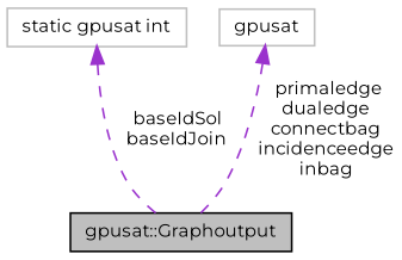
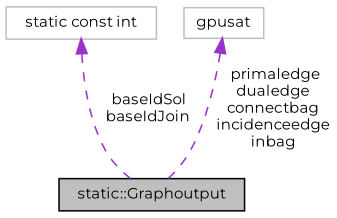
  digraph {
    fontname=Montserrat
    node [color=grey75 fillcolor=white fontname=Montserrat fontsize=10 shape=record style=filled]
    edge [color=darkorchid3 dir=back fontname=Montserrat fontsize=10 labelfontname=Helvetica labelfontsize=10 style=dashed]
-   n1 [color=black fillcolor=grey75 fontcolor=black height=0.2 label="gpusat::Graphoutput" width=0.4]
-   n2 [height=0.2 label="static gpusat int" width=0.4]
+   n1 [color=black fillcolor=grey75 fontcolor=black height=0.2 label="static::Graphoutput" width=0.4]
+   n2 [height=0.2 label="static const int" width=0.4]
    n3 [height=0.2 label=gpusat width=0.4]
    n2 -> n1 [label=" baseIdSol\nbaseIdJoin"]
    n3 -> n1 [label=" primaledge\ndualedge\nconnectbag\nincidenceedge\ninbag"]
  }
